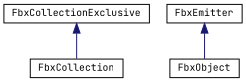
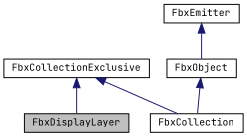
  digraph {
    fontname="JetBrains Mono"
    node [color=black fillcolor=white fontname="JetBrains Mono" fontsize=10 shape=record style=filled]
    edge [color=midnightblue dir=back fontname="JetBrains Mono" fontsize=10 labelfontname=Helvetica labelfontsize=10 style=solid]
+   n1 [fillcolor=grey75 fontcolor=black height=0.2 label=FbxDisplayLayer width=0.4]
    n2 [height=0.2 label=FbxCollectionExclusive width=0.4]
    n3 [height=0.2 label=FbxCollection width=0.4]
    n4 [height=0.2 label=FbxObject width=0.4]
    n5 [height=0.2 label=FbxEmitter width=0.4]
+   n2 -> n1
    n2 -> n3
+   n4 -> n3
    n5 -> n4
  }
